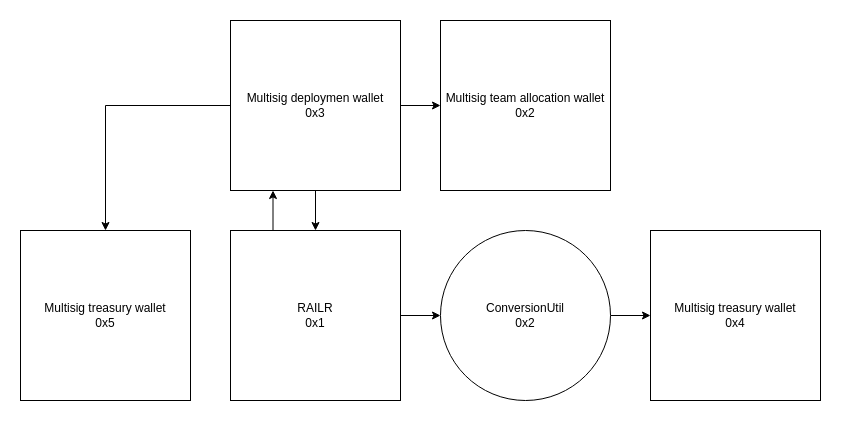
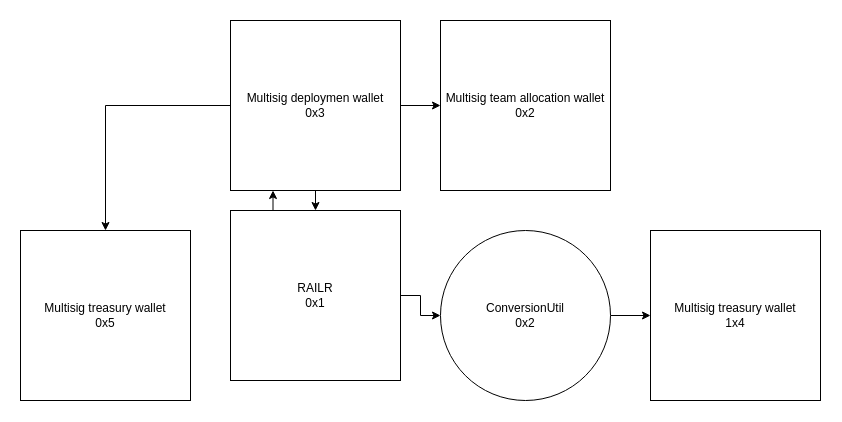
  <mxCell id="0" />
  <mxCell id="1" parent="0" />
  <mxCell id="2" style="edgeStyle=orthogonalEdgeStyle;rounded=0;orthogonalLoop=1;jettySize=auto;html=1;exitX=1;exitY=0.5;exitDx=0;exitDy=0;entryX=0;entryY=0.5;entryDx=0;entryDy=0;" parent="1" source="4" target="6" edge="1"><mxGeometry relative="1" as="geometry" /></mxCell>
  <mxCell id="3" style="edgeStyle=orthogonalEdgeStyle;rounded=0;orthogonalLoop=1;jettySize=auto;html=1;exitX=0.25;exitY=0;exitDx=0;exitDy=0;entryX=0.25;entryY=1;entryDx=0;entryDy=0;" parent="1" source="4" target="10" edge="1"><mxGeometry relative="1" as="geometry" /></mxCell>
- <mxCell id="4" value="RAILR&lt;br&gt;0x1" style="whiteSpace=wrap;html=1;aspect=fixed;" parent="1" vertex="1"><mxGeometry x="230" y="230" width="170" height="170" as="geometry" /></mxCell>
+ <mxCell id="4" value="RAILR&lt;br&gt;0x1" style="whiteSpace=wrap;html=1;aspect=fixed;" parent="1" vertex="1"><mxGeometry x="230" y="210" width="170" height="170" as="geometry" /></mxCell>
  <mxCell id="5" style="edgeStyle=orthogonalEdgeStyle;rounded=0;orthogonalLoop=1;jettySize=auto;html=1;exitX=1;exitY=0.5;exitDx=0;exitDy=0;entryX=0;entryY=0.5;entryDx=0;entryDy=0;" parent="1" source="6" target="11" edge="1"><mxGeometry relative="1" as="geometry" /></mxCell>
  <mxCell id="6" value="ConversionUtil&lt;br&gt;0x2" style="ellipse;whiteSpace=wrap;html=1;aspect=fixed;" parent="1" vertex="1"><mxGeometry x="440" y="230" width="170" height="170" as="geometry" /></mxCell>
  <mxCell id="7" style="edgeStyle=orthogonalEdgeStyle;rounded=0;orthogonalLoop=1;jettySize=auto;html=1;exitX=0.5;exitY=1;exitDx=0;exitDy=0;entryX=0.5;entryY=0;entryDx=0;entryDy=0;" parent="1" source="10" target="4" edge="1"><mxGeometry relative="1" as="geometry" /></mxCell>
  <mxCell id="8" style="edgeStyle=orthogonalEdgeStyle;rounded=0;orthogonalLoop=1;jettySize=auto;html=1;exitX=0;exitY=0.5;exitDx=0;exitDy=0;" parent="1" source="10" target="12" edge="1"><mxGeometry relative="1" as="geometry" /></mxCell>
  <mxCell id="9" style="edgeStyle=orthogonalEdgeStyle;rounded=0;orthogonalLoop=1;jettySize=auto;html=1;exitX=1;exitY=0.5;exitDx=0;exitDy=0;entryX=0;entryY=0.5;entryDx=0;entryDy=0;" parent="1" source="10" target="13" edge="1"><mxGeometry relative="1" as="geometry" /></mxCell>
  <mxCell id="10" value="Multisig deploymen wallet&lt;br&gt;0x3" style="whiteSpace=wrap;html=1;aspect=fixed;" parent="1" vertex="1"><mxGeometry x="230" y="20" width="170" height="170" as="geometry" /></mxCell>
- <mxCell id="11" value="Multisig treasury wallet&lt;br&gt;0x4" style="whiteSpace=wrap;html=1;aspect=fixed;" parent="1" vertex="1"><mxGeometry x="650" y="230" width="170" height="170" as="geometry" /></mxCell>
+ <mxCell id="11" value="Multisig treasury wallet&lt;br&gt;1x4" style="whiteSpace=wrap;html=1;aspect=fixed;" parent="1" vertex="1"><mxGeometry x="650" y="230" width="170" height="170" as="geometry" /></mxCell>
  <mxCell id="12" value="Multisig treasury wallet&lt;br&gt;0x5" style="whiteSpace=wrap;html=1;aspect=fixed;" parent="1" vertex="1"><mxGeometry x="20" y="230" width="170" height="170" as="geometry" /></mxCell>
  <mxCell id="13" value="Multisig team allocation wallet&lt;br&gt;0x2" style="whiteSpace=wrap;html=1;aspect=fixed;" parent="1" vertex="1"><mxGeometry x="440" y="20" width="170" height="170" as="geometry" /></mxCell>
